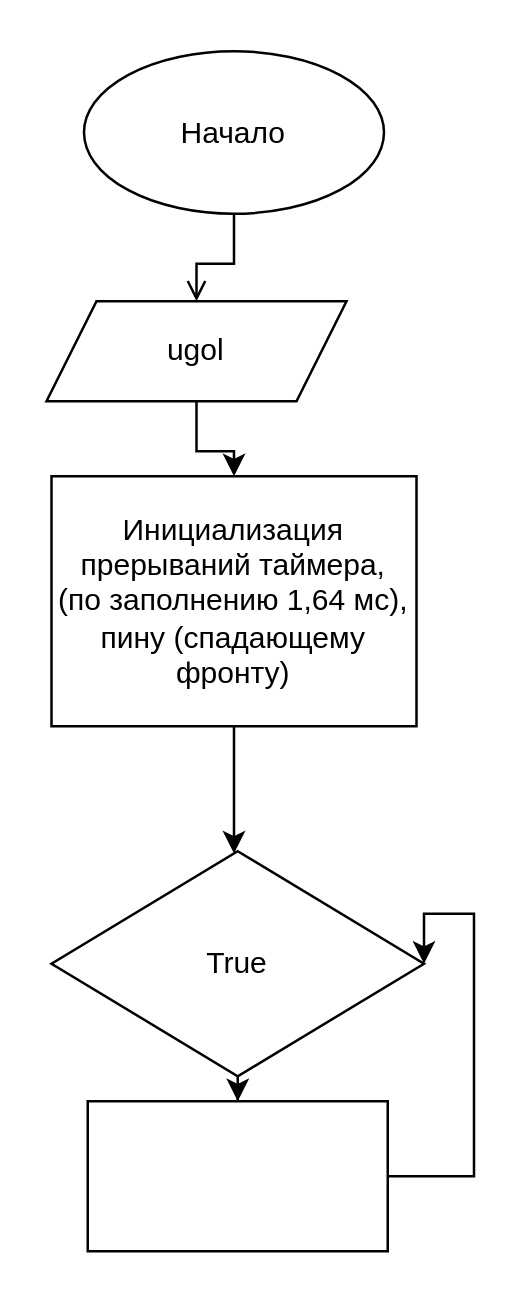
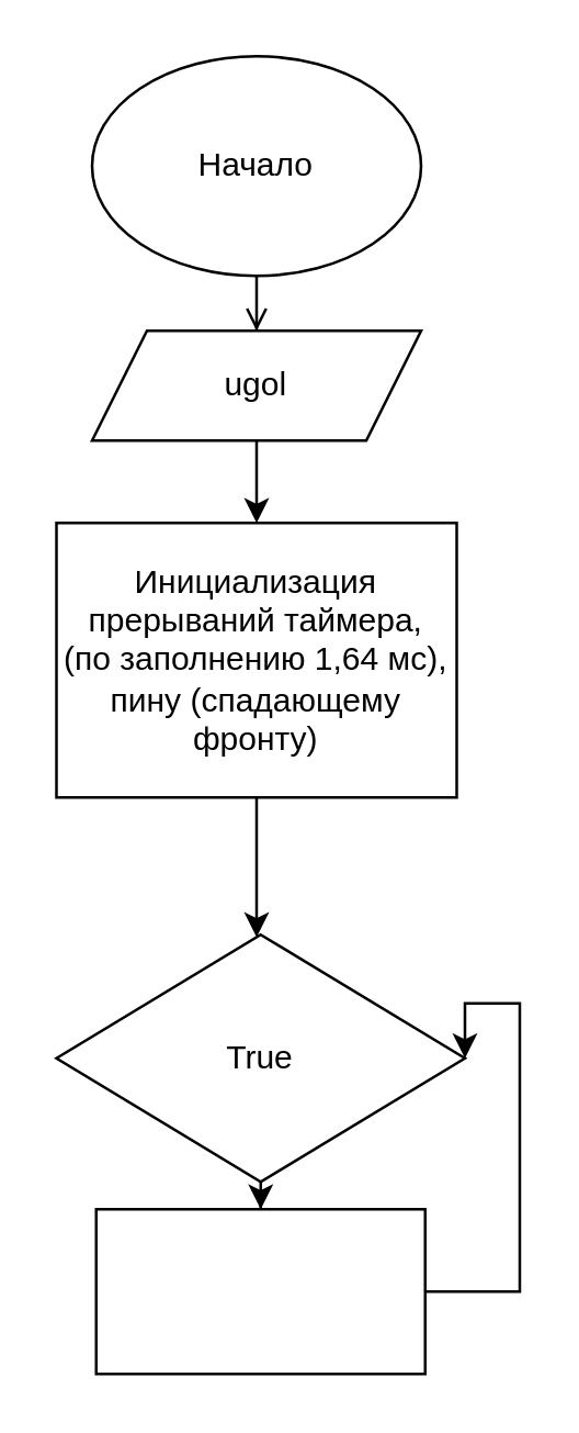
  <mxCell id="0" />
  <mxCell id="1" parent="0" />
  <mxCell id="2" value="" style="edgeStyle=orthogonalEdgeStyle;rounded=0;orthogonalLoop=1;jettySize=auto;html=1;endArrow=open;" edge="1" parent="1" source="3" target="5"><mxGeometry relative="1" as="geometry" /></mxCell>
- <mxCell id="3" value="Начало" style="ellipse;whiteSpace=wrap;html=1;" vertex="1" parent="1"><mxGeometry x="33" y="20" width="120" height="65" as="geometry" /></mxCell>
+ <mxCell id="3" value="Начало" style="ellipse;whiteSpace=wrap;html=1;" vertex="1" parent="1"><mxGeometry x="33" y="20" width="120" height="80" as="geometry" /></mxCell>
  <mxCell id="4" value="" style="edgeStyle=orthogonalEdgeStyle;rounded=0;orthogonalLoop=1;jettySize=auto;html=1;" edge="1" parent="1" source="5" target="7"><mxGeometry relative="1" as="geometry" /></mxCell>
- <mxCell id="5" value="ugol" style="shape=parallelogram;perimeter=parallelogramPerimeter;whiteSpace=wrap;html=1;fixedSize=1;" vertex="1" parent="1"><mxGeometry x="18" y="120" width="120" height="40" as="geometry" /></mxCell>
+ <mxCell id="5" value="ugol" style="shape=parallelogram;perimeter=parallelogramPerimeter;whiteSpace=wrap;html=1;fixedSize=1;" vertex="1" parent="1"><mxGeometry x="33" y="120" width="120" height="40" as="geometry" /></mxCell>
  <mxCell id="6" value="" style="edgeStyle=orthogonalEdgeStyle;rounded=0;orthogonalLoop=1;jettySize=auto;html=1;" edge="1" parent="1" source="7" target="9"><mxGeometry relative="1" as="geometry"><Array as="points"><mxPoint x="93" y="330" /><mxPoint x="93" y="330" /></Array></mxGeometry></mxCell>
  <mxCell id="7" value="Инициализация&lt;br&gt;&lt;div&gt;&lt;span style=&quot;background-color: transparent; color: light-dark(rgb(0, 0, 0), rgb(255, 255, 255));&quot;&gt;прерываний&lt;/span&gt;&amp;nbsp;таймера,&lt;br&gt;(по заполнению 1,64 мс),&lt;/div&gt;&lt;div&gt;пину (спадающему фронту)&lt;/div&gt;" style="rounded=0;whiteSpace=wrap;html=1;" vertex="1" parent="1"><mxGeometry x="20" y="190" width="146" height="100" as="geometry" /></mxCell>
  <mxCell id="8" value="" style="edgeStyle=orthogonalEdgeStyle;rounded=0;orthogonalLoop=1;jettySize=auto;html=1;" edge="1" parent="1" source="9" target="11"><mxGeometry relative="1" as="geometry" /></mxCell>
  <mxCell id="9" value="True" style="rhombus;whiteSpace=wrap;html=1;" vertex="1" parent="1"><mxGeometry x="20" y="340" width="149" height="90" as="geometry" /></mxCell>
  <mxCell id="10" style="edgeStyle=orthogonalEdgeStyle;rounded=0;orthogonalLoop=1;jettySize=auto;html=1;entryX=1;entryY=0.5;entryDx=0;entryDy=0;" edge="1" parent="1" source="11" target="9"><mxGeometry relative="1" as="geometry"><Array as="points"><mxPoint x="189" y="470" /><mxPoint x="189" y="365" /></Array></mxGeometry></mxCell>
  <mxCell id="11" value="" style="whiteSpace=wrap;html=1;" vertex="1" parent="1"><mxGeometry x="34.5" y="440" width="120" height="60" as="geometry" /></mxCell>
